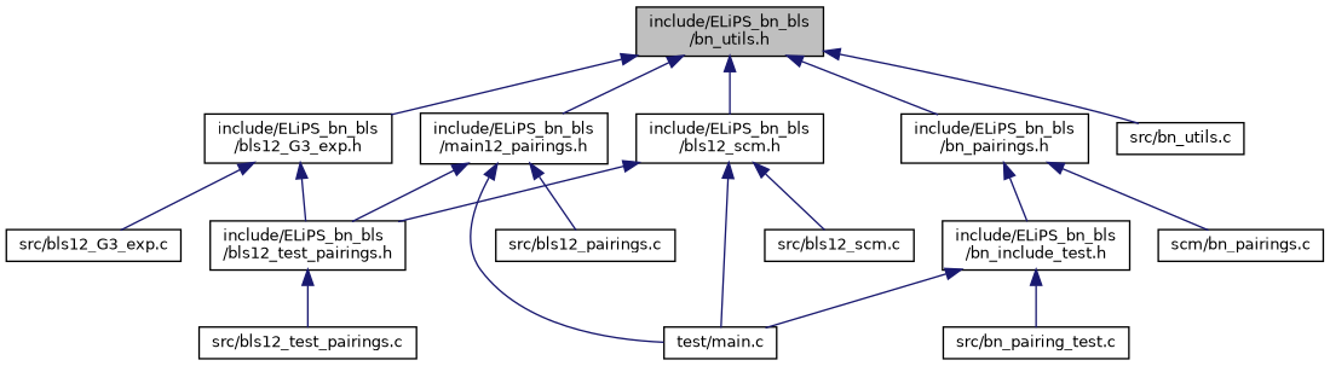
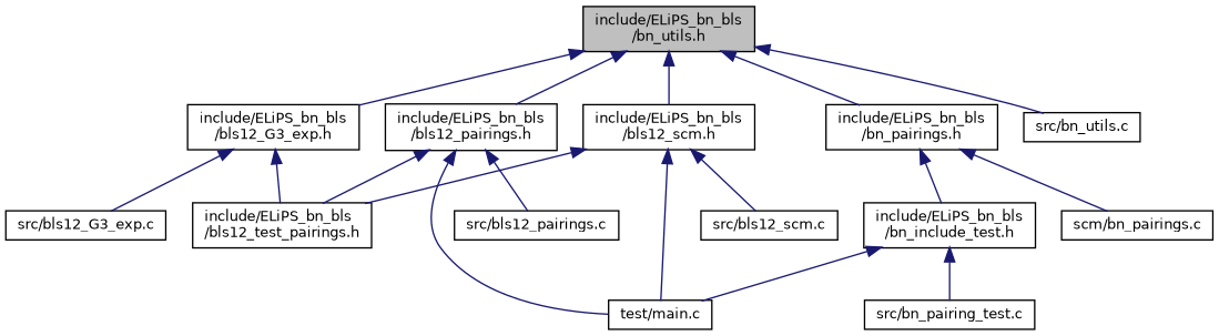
  digraph {
    node [color=black fillcolor=white fontname=Helvetica fontsize=10 shape=record style=filled]
    edge [color=midnightblue dir=back fontname=Helvetica fontsize=10 labelfontname=Helvetica labelfontsize=10 style=solid]
    n1 [fillcolor=grey75 fontcolor=black height=0.2 label="include/ELiPS_bn_bls\l/bn_utils.h" width=0.4]
    n2 [height=0.2 label="include/ELiPS_bn_bls\l/bls12_G3_exp.h" width=0.4]
-   n3 [height=0.2 label="include/ELiPS_bn_bls\l/main12_pairings.h" width=0.4]
+   n3 [height=0.2 label="include/ELiPS_bn_bls\l/bls12_pairings.h" width=0.4]
    n4 [height=0.2 label="include/ELiPS_bn_bls\l/bls12_scm.h" width=0.4]
    n5 [height=0.2 label="include/ELiPS_bn_bls\l/bn_pairings.h" width=0.4]
    n6 [height=0.2 label="src/bn_utils.c" width=0.4]
    n7 [height=0.2 label="include/ELiPS_bn_bls\l/bls12_test_pairings.h" width=0.4]
    n8 [height=0.2 label="src/bls12_G3_exp.c" width=0.4]
    n9 [height=0.2 label="test/main.c" width=0.4]
    n10 [height=0.2 label="src/bls12_pairings.c" width=0.4]
    n11 [height=0.2 label="src/bls12_scm.c" width=0.4]
    n12 [height=0.2 label="include/ELiPS_bn_bls\l/bn_include_test.h" width=0.4]
    n13 [height=0.2 label="scm/bn_pairings.c" width=0.4]
-   n14 [height=0.2 label="src/bls12_test_pairings.c" width=0.4]
    n15 [height=0.2 label="src/bn_pairing_test.c" width=0.4]
    n1 -> n2
    n1 -> n3
    n1 -> n4
    n1 -> n5
    n1 -> n6
    n2 -> n7
    n2 -> n8
    n3 -> n7
    n3 -> n9
    n3 -> n10
    n4 -> n7
    n4 -> n9
    n4 -> n11
    n5 -> n12
    n5 -> n13
-   n7 -> n14
    n12 -> n9
    n12 -> n15
  }
